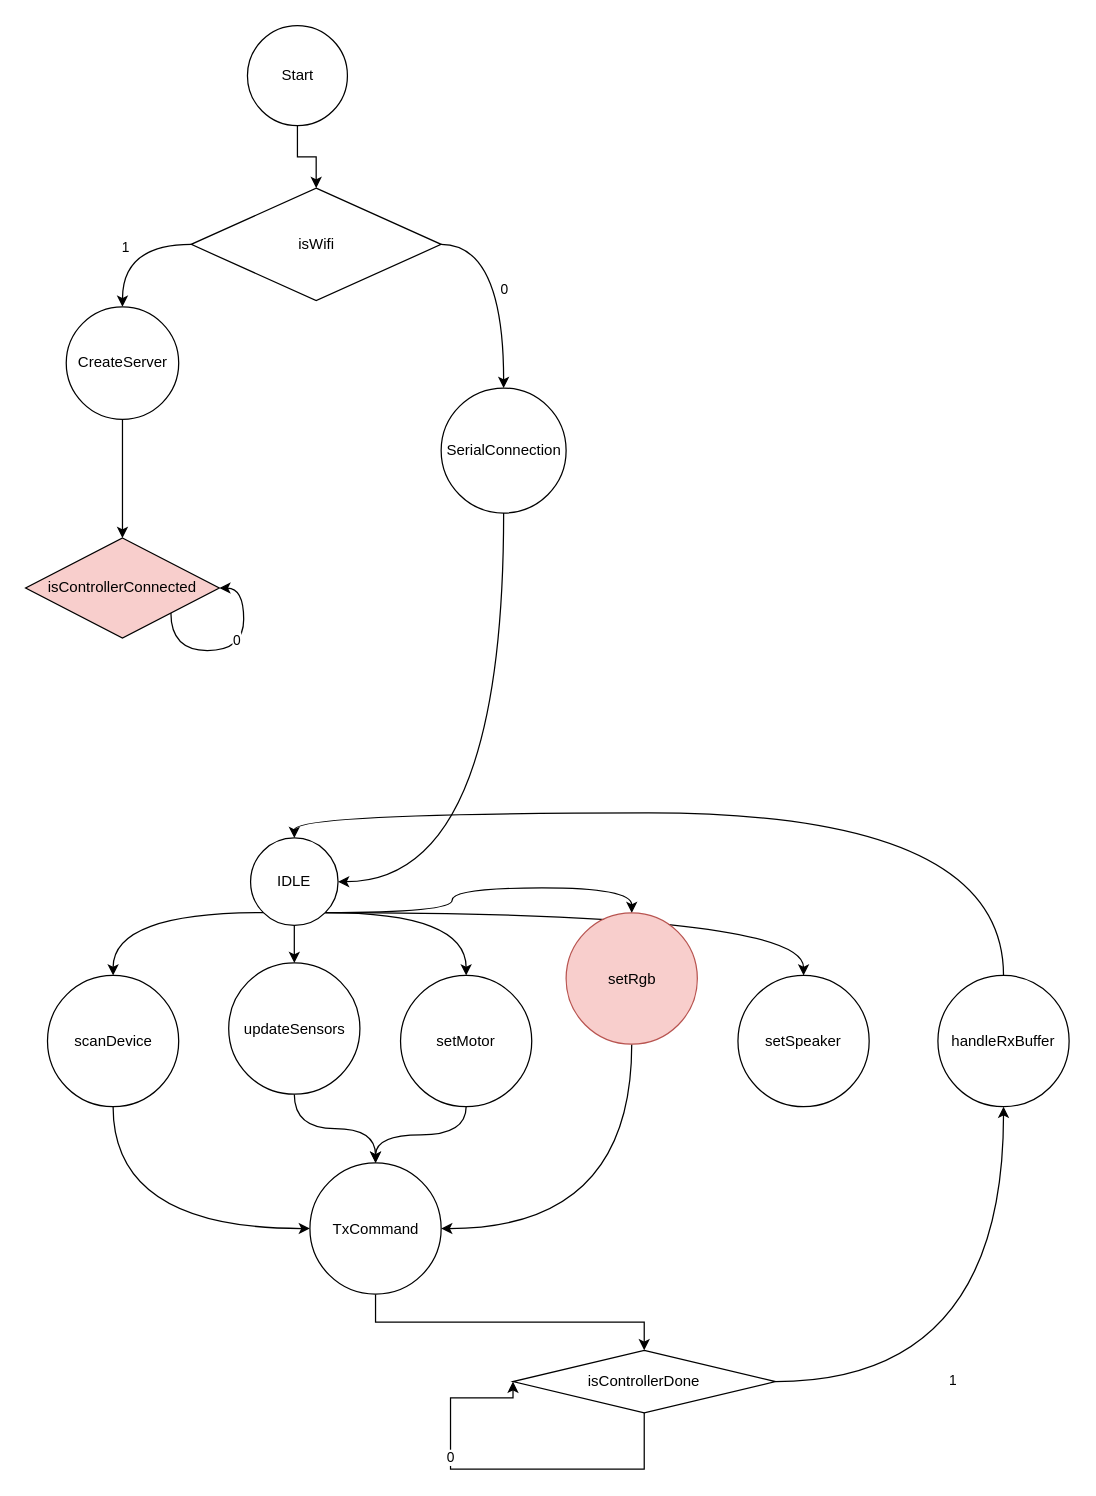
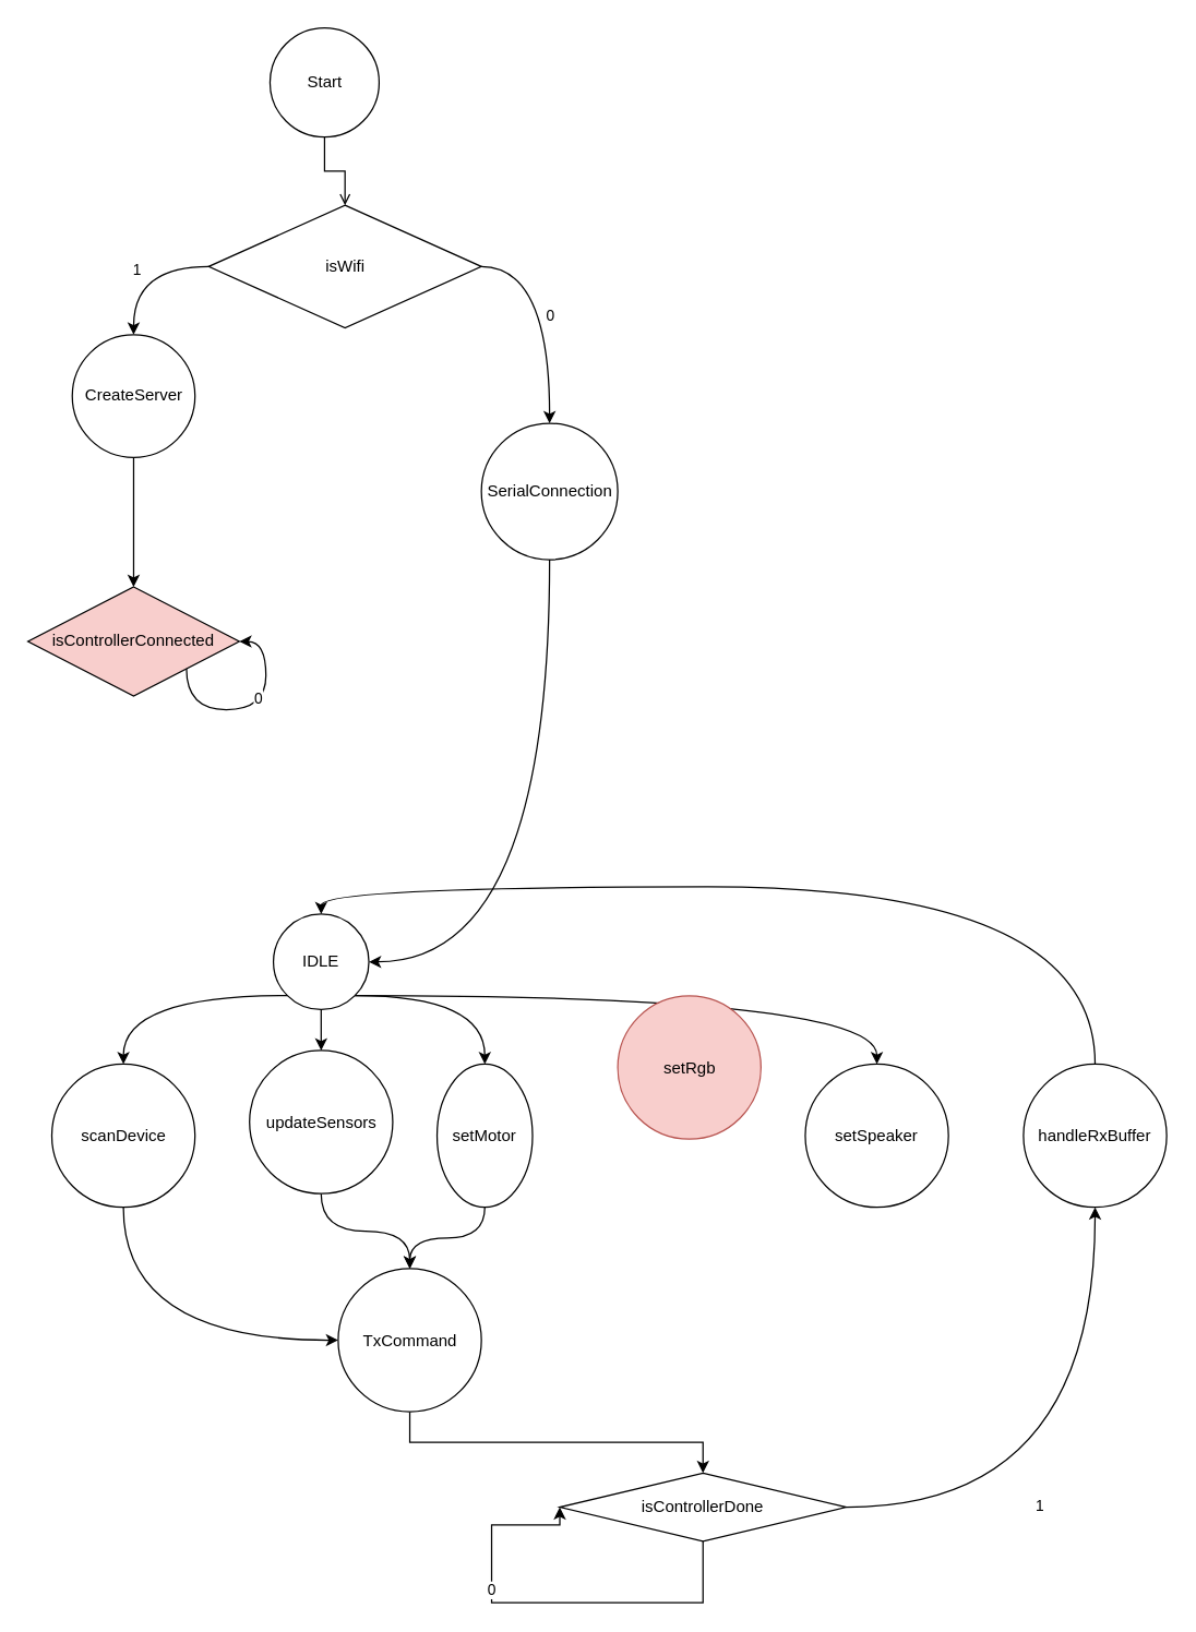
  <mxCell id="0" />
  <mxCell id="1" parent="0" />
- <mxCell id="2" style="edgeStyle=orthogonalEdgeStyle;rounded=0;orthogonalLoop=1;jettySize=auto;html=1;exitX=0.5;exitY=1;exitDx=0;exitDy=0;entryX=0.5;entryY=0;entryDx=0;entryDy=0;" edge="1" parent="1" source="3" target="8"><mxGeometry relative="1" as="geometry" /></mxCell>
+ <mxCell id="2" style="edgeStyle=orthogonalEdgeStyle;rounded=0;orthogonalLoop=1;jettySize=auto;html=1;exitX=0.5;exitY=1;exitDx=0;exitDy=0;entryX=0.5;entryY=0;entryDx=0;entryDy=0;endArrow=open;" edge="1" parent="1" source="3" target="8"><mxGeometry relative="1" as="geometry" /></mxCell>
  <mxCell id="3" value="Start" style="ellipse;whiteSpace=wrap;html=1;aspect=fixed;" vertex="1" parent="1"><mxGeometry x="197.5" y="20" width="80" height="80" as="geometry" /></mxCell>
  <mxCell id="4" style="edgeStyle=orthogonalEdgeStyle;rounded=0;orthogonalLoop=1;jettySize=auto;html=1;exitX=0;exitY=0.5;exitDx=0;exitDy=0;entryX=0.5;entryY=0;entryDx=0;entryDy=0;curved=1;" edge="1" parent="1" source="8" target="12"><mxGeometry relative="1" as="geometry" /></mxCell>
  <mxCell id="5" value="1" style="edgeLabel;html=1;align=center;verticalAlign=middle;resizable=0;points=[];" vertex="1" connectable="0" parent="4"><mxGeometry x="0.018" y="2" relative="1" as="geometry"><mxPoint as="offset" /></mxGeometry></mxCell>
  <mxCell id="6" style="edgeStyle=orthogonalEdgeStyle;rounded=0;orthogonalLoop=1;jettySize=auto;html=1;exitX=1;exitY=0.5;exitDx=0;exitDy=0;entryX=0.5;entryY=0;entryDx=0;entryDy=0;curved=1;" edge="1" parent="1" source="8" target="10"><mxGeometry relative="1" as="geometry" /></mxCell>
  <mxCell id="7" value="0" style="edgeLabel;html=1;align=center;verticalAlign=middle;resizable=0;points=[];" vertex="1" connectable="0" parent="6"><mxGeometry x="0.03" relative="1" as="geometry"><mxPoint as="offset" /></mxGeometry></mxCell>
  <mxCell id="8" value="isWifi" style="rhombus;whiteSpace=wrap;html=1;" vertex="1" parent="1"><mxGeometry x="152.5" y="150" width="200" height="90" as="geometry" /></mxCell>
  <mxCell id="9" style="edgeStyle=orthogonalEdgeStyle;rounded=0;orthogonalLoop=1;jettySize=auto;html=1;exitX=0.5;exitY=1;exitDx=0;exitDy=0;entryX=1;entryY=0.5;entryDx=0;entryDy=0;curved=1;" edge="1" parent="1" source="10" target="18"><mxGeometry relative="1" as="geometry"><mxPoint x="272.5" y="685" as="targetPoint" /></mxGeometry></mxCell>
  <mxCell id="10" value="SerialConnection&lt;span style=&quot;color: rgba(0, 0, 0, 0); font-family: monospace; font-size: 0px; text-align: start; text-wrap: nowrap;&quot;&gt;%3CmxGraphModel%3E%3Croot%3E%3CmxCell%20id%3D%220%22%2F%3E%3CmxCell%20id%3D%221%22%20parent%3D%220%22%2F%3E%3CmxCell%20id%3D%222%22%20value%3D%22Start%22%20style%3D%22ellipse%3BwhiteSpace%3Dwrap%3Bhtml%3D1%3Baspect%3Dfixed%3B%22%20vertex%3D%221%22%20parent%3D%221%22%3E%3CmxGeometry%20x%3D%22230%22%20y%3D%22130%22%20width%3D%2280%22%20height%3D%2280%22%20as%3D%22geometry%22%2F%3E%3C%2FmxCell%3E%3C%2Froot%3E%3C%2FmxGraphModel%3E&lt;/span&gt;" style="ellipse;whiteSpace=wrap;html=1;aspect=fixed;" vertex="1" parent="1"><mxGeometry x="352.5" y="310" width="100" height="100" as="geometry" /></mxCell>
  <mxCell id="11" style="edgeStyle=orthogonalEdgeStyle;rounded=0;orthogonalLoop=1;jettySize=auto;html=1;exitX=0.5;exitY=1;exitDx=0;exitDy=0;entryX=0.5;entryY=0;entryDx=0;entryDy=0;curved=1;" edge="1" parent="1" source="12"><mxGeometry relative="1" as="geometry"><mxPoint x="97.5" y="430" as="targetPoint" /></mxGeometry></mxCell>
  <mxCell id="12" value="CreateServer" style="ellipse;whiteSpace=wrap;html=1;aspect=fixed;" vertex="1" parent="1"><mxGeometry x="52.5" y="245" width="90" height="90" as="geometry" /></mxCell>
  <mxCell id="13" style="edgeStyle=orthogonalEdgeStyle;rounded=0;orthogonalLoop=1;jettySize=auto;html=1;exitX=0;exitY=1;exitDx=0;exitDy=0;entryX=0.5;entryY=0;entryDx=0;entryDy=0;curved=1;" edge="1" parent="1" source="18" target="25"><mxGeometry relative="1" as="geometry" /></mxCell>
  <mxCell id="14" style="edgeStyle=orthogonalEdgeStyle;rounded=0;orthogonalLoop=1;jettySize=auto;html=1;exitX=0.5;exitY=1;exitDx=0;exitDy=0;" edge="1" parent="1" source="18" target="23"><mxGeometry relative="1" as="geometry" /></mxCell>
  <mxCell id="15" style="edgeStyle=orthogonalEdgeStyle;rounded=0;orthogonalLoop=1;jettySize=auto;html=1;exitX=1;exitY=1;exitDx=0;exitDy=0;entryX=0.5;entryY=0;entryDx=0;entryDy=0;curved=1;" edge="1" parent="1" source="18" target="27"><mxGeometry relative="1" as="geometry" /></mxCell>
- <mxCell id="16" style="edgeStyle=orthogonalEdgeStyle;rounded=0;orthogonalLoop=1;jettySize=auto;html=1;exitX=1;exitY=1;exitDx=0;exitDy=0;entryX=0.5;entryY=0;entryDx=0;entryDy=0;curved=1;" edge="1" parent="1" source="18" target="29"><mxGeometry relative="1" as="geometry" /></mxCell>
  <mxCell id="17" style="edgeStyle=orthogonalEdgeStyle;rounded=0;orthogonalLoop=1;jettySize=auto;html=1;exitX=1;exitY=1;exitDx=0;exitDy=0;entryX=0.5;entryY=0;entryDx=0;entryDy=0;curved=1;" edge="1" parent="1" source="18" target="30"><mxGeometry relative="1" as="geometry" /></mxCell>
  <mxCell id="18" value="IDLE" style="ellipse;whiteSpace=wrap;html=1;aspect=fixed;" vertex="1" parent="1"><mxGeometry x="200" y="670" width="70" height="70" as="geometry" /></mxCell>
  <mxCell id="19" value="isControllerConnected" style="rhombus;whiteSpace=wrap;html=1;fillColor=#f8cecc;" vertex="1" parent="1"><mxGeometry x="20" y="430" width="155" height="80" as="geometry" /></mxCell>
  <mxCell id="20" style="edgeStyle=orthogonalEdgeStyle;rounded=0;orthogonalLoop=1;jettySize=auto;html=1;exitX=1;exitY=1;exitDx=0;exitDy=0;entryX=1;entryY=0.5;entryDx=0;entryDy=0;curved=1;" edge="1" parent="1" source="19" target="19"><mxGeometry relative="1" as="geometry"><Array as="points"><mxPoint x="136.5" y="520" /><mxPoint x="194.5" y="520" /><mxPoint x="194.5" y="470" /></Array></mxGeometry></mxCell>
  <mxCell id="21" value="0" style="edgeLabel;html=1;align=center;verticalAlign=middle;resizable=0;points=[];" vertex="1" connectable="0" parent="20"><mxGeometry x="0.229" y="6" relative="1" as="geometry"><mxPoint as="offset" /></mxGeometry></mxCell>
  <mxCell id="22" style="edgeStyle=orthogonalEdgeStyle;rounded=0;orthogonalLoop=1;jettySize=auto;html=1;exitX=0.5;exitY=1;exitDx=0;exitDy=0;entryX=0.5;entryY=0;entryDx=0;entryDy=0;curved=1;" edge="1" parent="1" source="23" target="32"><mxGeometry relative="1" as="geometry" /></mxCell>
  <mxCell id="23" value="updateSensors" style="ellipse;whiteSpace=wrap;html=1;aspect=fixed;" vertex="1" parent="1"><mxGeometry x="182.5" y="770" width="105" height="105" as="geometry" /></mxCell>
  <mxCell id="24" style="edgeStyle=orthogonalEdgeStyle;rounded=0;orthogonalLoop=1;jettySize=auto;html=1;exitX=0.5;exitY=1;exitDx=0;exitDy=0;entryX=0;entryY=0.5;entryDx=0;entryDy=0;curved=1;" edge="1" parent="1" source="25" target="32"><mxGeometry relative="1" as="geometry" /></mxCell>
  <mxCell id="25" value="scanDevice&lt;span style=&quot;color: rgba(0, 0, 0, 0); font-family: monospace; font-size: 0px; text-align: start; text-wrap: nowrap;&quot;&gt;%3CmxGraphModel%3E%3Croot%3E%3CmxCell%20id%3D%220%22%2F%3E%3CmxCell%20id%3D%221%22%20parent%3D%220%22%2F%3E%3CmxCell%20id%3D%222%22%20value%3D%22updateSensors%22%20style%3D%22ellipse%3BwhiteSpace%3Dwrap%3Bhtml%3D1%3Baspect%3Dfixed%3B%22%20vertex%3D%221%22%20parent%3D%221%22%3E%3CmxGeometry%20x%3D%22172.5%22%20y%3D%22790%22%20width%3D%22105%22%20height%3D%22105%22%20as%3D%22geometry%22%2F%3E%3C%2FmxCell%3E%3C%2Froot%3E%3C%2FmxGraphModel%3E&lt;/span&gt;" style="ellipse;whiteSpace=wrap;html=1;aspect=fixed;" vertex="1" parent="1"><mxGeometry x="37.5" y="780" width="105" height="105" as="geometry" /></mxCell>
  <mxCell id="26" style="edgeStyle=orthogonalEdgeStyle;rounded=0;orthogonalLoop=1;jettySize=auto;html=1;exitX=0.5;exitY=1;exitDx=0;exitDy=0;entryX=0.5;entryY=0;entryDx=0;entryDy=0;curved=1;" edge="1" parent="1" source="27" target="32"><mxGeometry relative="1" as="geometry" /></mxCell>
- <mxCell id="27" value="setMotor" style="ellipse;whiteSpace=wrap;html=1;aspect=fixed;" vertex="1" parent="1"><mxGeometry x="320" y="780" width="105" height="105" as="geometry" /></mxCell>
- <mxCell id="28" style="edgeStyle=orthogonalEdgeStyle;rounded=0;orthogonalLoop=1;jettySize=auto;html=1;exitX=0.5;exitY=1;exitDx=0;exitDy=0;entryX=1;entryY=0.5;entryDx=0;entryDy=0;curved=1;" edge="1" parent="1" source="29" target="32"><mxGeometry relative="1" as="geometry" /></mxCell>
+ <mxCell id="27" value="setMotor" style="ellipse;whiteSpace=wrap;html=1;aspect=fixed;" vertex="1" parent="1"><mxGeometry x="320" y="780" width="70" height="105" as="geometry" /></mxCell>
  <mxCell id="29" value="setRgb" style="ellipse;whiteSpace=wrap;html=1;aspect=fixed;fillColor=#f8cecc;strokeColor=#b85450;" vertex="1" parent="1"><mxGeometry x="452.5" y="730" width="105" height="105" as="geometry" /></mxCell>
  <mxCell id="30" value="setSpeaker" style="ellipse;whiteSpace=wrap;html=1;aspect=fixed;" vertex="1" parent="1"><mxGeometry x="590" y="780" width="105" height="105" as="geometry" /></mxCell>
  <mxCell id="31" style="edgeStyle=orthogonalEdgeStyle;rounded=0;orthogonalLoop=1;jettySize=auto;html=1;exitX=0.5;exitY=1;exitDx=0;exitDy=0;entryX=0.5;entryY=0;entryDx=0;entryDy=0;" edge="1" parent="1" source="32" target="35"><mxGeometry relative="1" as="geometry" /></mxCell>
  <mxCell id="32" value="TxCommand" style="ellipse;whiteSpace=wrap;html=1;aspect=fixed;" vertex="1" parent="1"><mxGeometry x="247.5" y="930" width="105" height="105" as="geometry" /></mxCell>
  <mxCell id="33" style="edgeStyle=orthogonalEdgeStyle;rounded=0;orthogonalLoop=1;jettySize=auto;html=1;exitX=1;exitY=0.5;exitDx=0;exitDy=0;entryX=0.5;entryY=1;entryDx=0;entryDy=0;curved=1;" edge="1" parent="1" source="35" target="39"><mxGeometry relative="1" as="geometry" /></mxCell>
  <mxCell id="34" value="1" style="edgeLabel;html=1;align=center;verticalAlign=middle;resizable=0;points=[];" vertex="1" connectable="0" parent="33"><mxGeometry x="-0.306" y="2" relative="1" as="geometry"><mxPoint x="1" as="offset" /></mxGeometry></mxCell>
  <mxCell id="35" value="isControllerDone" style="rhombus;whiteSpace=wrap;html=1;" vertex="1" parent="1"><mxGeometry x="410" y="1080" width="210" height="50" as="geometry" /></mxCell>
  <mxCell id="36" style="edgeStyle=orthogonalEdgeStyle;rounded=0;orthogonalLoop=1;jettySize=auto;html=1;exitX=0.5;exitY=1;exitDx=0;exitDy=0;entryX=0;entryY=0.5;entryDx=0;entryDy=0;" edge="1" parent="1" source="35" target="35"><mxGeometry relative="1" as="geometry"><Array as="points"><mxPoint x="515" y="1175" /><mxPoint x="360" y="1175" /><mxPoint x="360" y="1118" /></Array></mxGeometry></mxCell>
  <mxCell id="37" value="0" style="edgeLabel;html=1;align=center;verticalAlign=middle;resizable=0;points=[];" vertex="1" connectable="0" parent="36"><mxGeometry x="0.311" y="1" relative="1" as="geometry"><mxPoint as="offset" /></mxGeometry></mxCell>
  <mxCell id="38" style="edgeStyle=orthogonalEdgeStyle;rounded=0;orthogonalLoop=1;jettySize=auto;html=1;exitX=0.5;exitY=0;exitDx=0;exitDy=0;entryX=0.5;entryY=0;entryDx=0;entryDy=0;curved=1;" edge="1" parent="1" source="39" target="18"><mxGeometry relative="1" as="geometry" /></mxCell>
  <mxCell id="39" value="handleRxBuffer" style="ellipse;whiteSpace=wrap;html=1;aspect=fixed;" vertex="1" parent="1"><mxGeometry x="750" y="780" width="105" height="105" as="geometry" /></mxCell>
